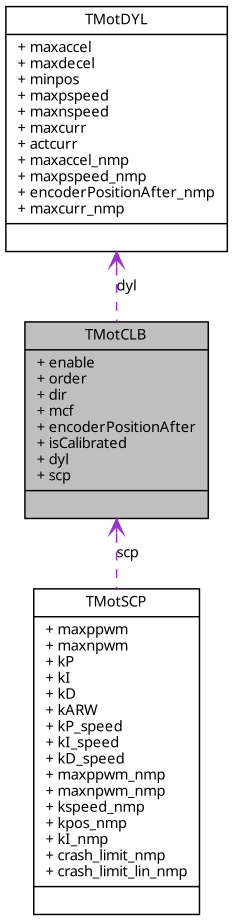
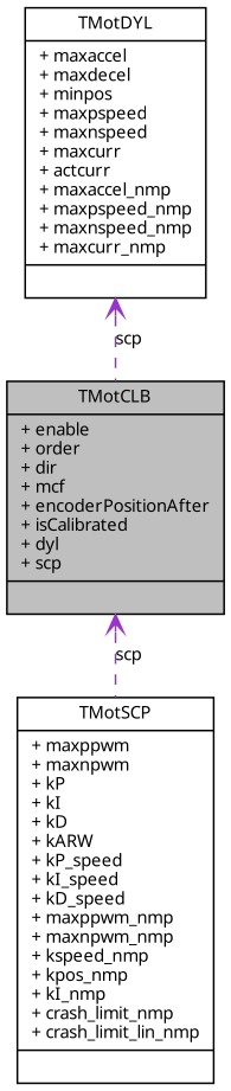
  digraph {
    node [color=black fillcolor=white fontname="FreeSans.ttf" fontsize=10 shape=record style=filled]
    edge [arrowtail=open color=darkorchid3 dir=back fontname="FreeSans.ttf" fontsize=10 labelfontname="FreeSans.ttf" labelfontsize=10 style=dashed]
    n1 [fillcolor=grey75 fontcolor=black height=0.2 label="{TMotCLB\n|+ enable\l+ order\l+ dir\l+ mcf\l+ encoderPositionAfter\l+ isCalibrated\l+ dyl\l+ scp\l|}" width=0.4]
    n2 [height=0.2 label="{TMotSCP\n|+ maxppwm\l+ maxnpwm\l+ kP\l+ kI\l+ kD\l+ kARW\l+ kP_speed\l+ kI_speed\l+ kD_speed\l+ maxppwm_nmp\l+ maxnpwm_nmp\l+ kspeed_nmp\l+ kpos_nmp\l+ kI_nmp\l+ crash_limit_nmp\l+ crash_limit_lin_nmp\l|}" width=0.4]
-   n3 [height=0.2 label="{TMotDYL\n|+ maxaccel\l+ maxdecel\l+ minpos\l+ maxpspeed\l+ maxnspeed\l+ maxcurr\l+ actcurr\l+ maxaccel_nmp\l+ maxpspeed_nmp\l+ encoderPositionAfter_nmp\l+ maxcurr_nmp\l|}" width=0.4]
+   n3 [height=0.2 label="{TMotDYL\n|+ maxaccel\l+ maxdecel\l+ minpos\l+ maxpspeed\l+ maxnspeed\l+ maxcurr\l+ actcurr\l+ maxaccel_nmp\l+ maxpspeed_nmp\l+ maxnspeed_nmp\l+ maxcurr_nmp\l|}" width=0.4]
    n1 -> n2 [label=scp]
-   n3 -> n1 [label=dyl]
+   n3 -> n1 [label=scp]
  }
